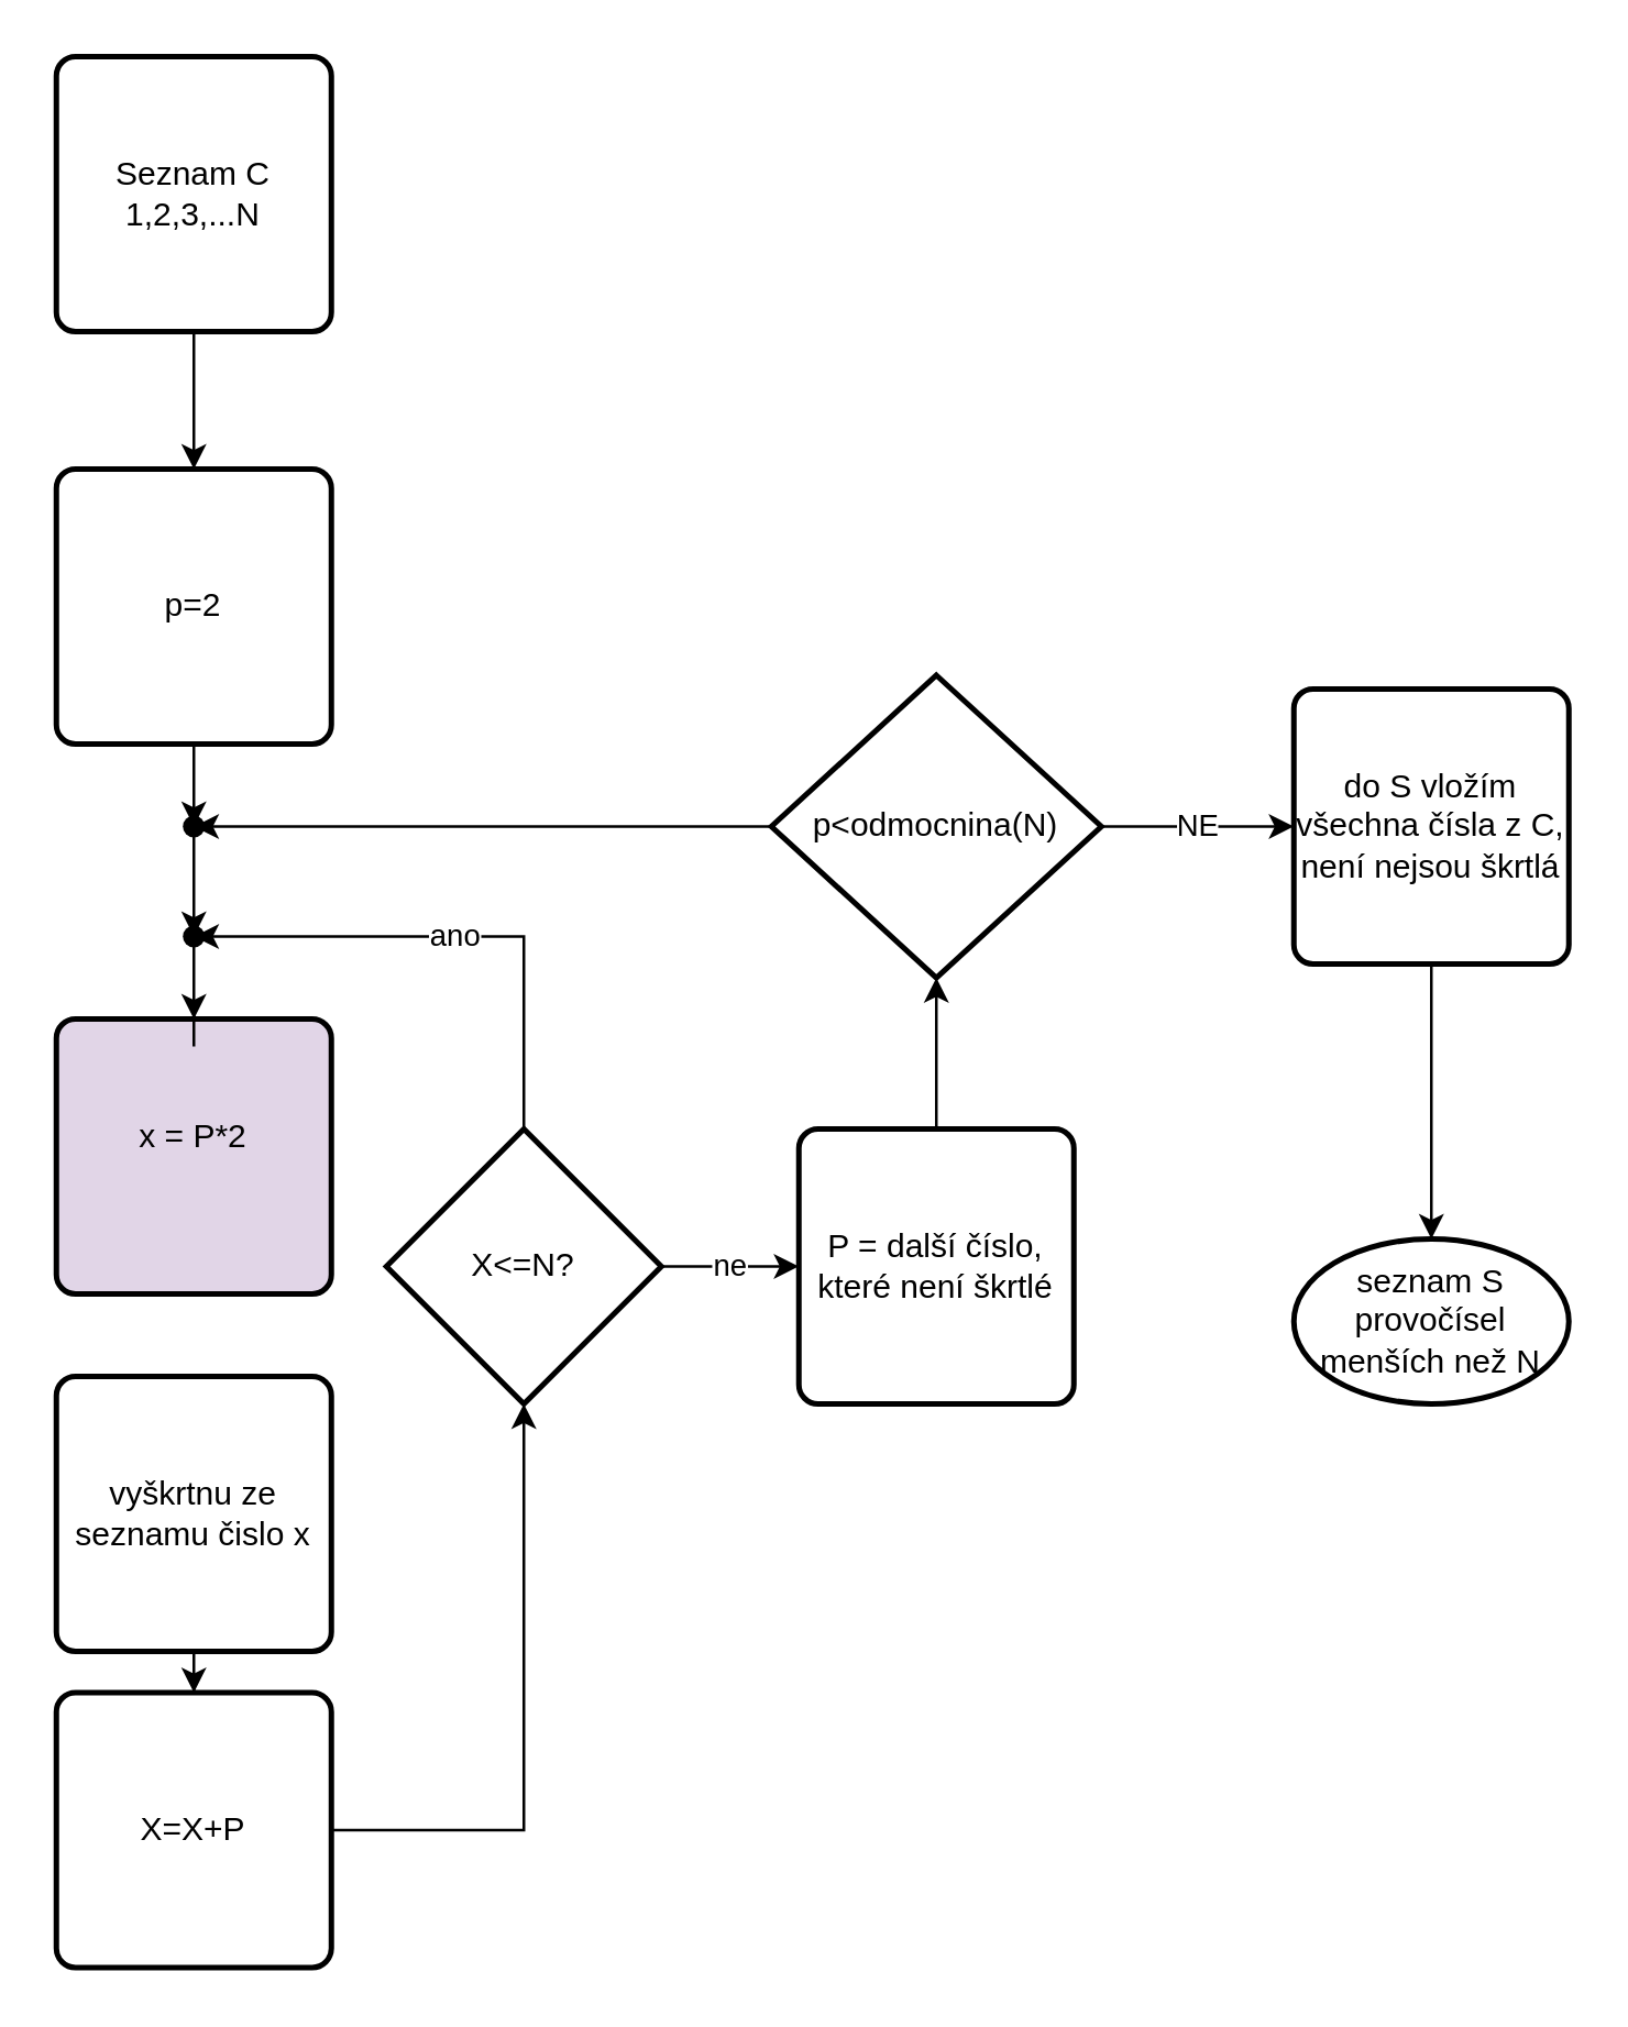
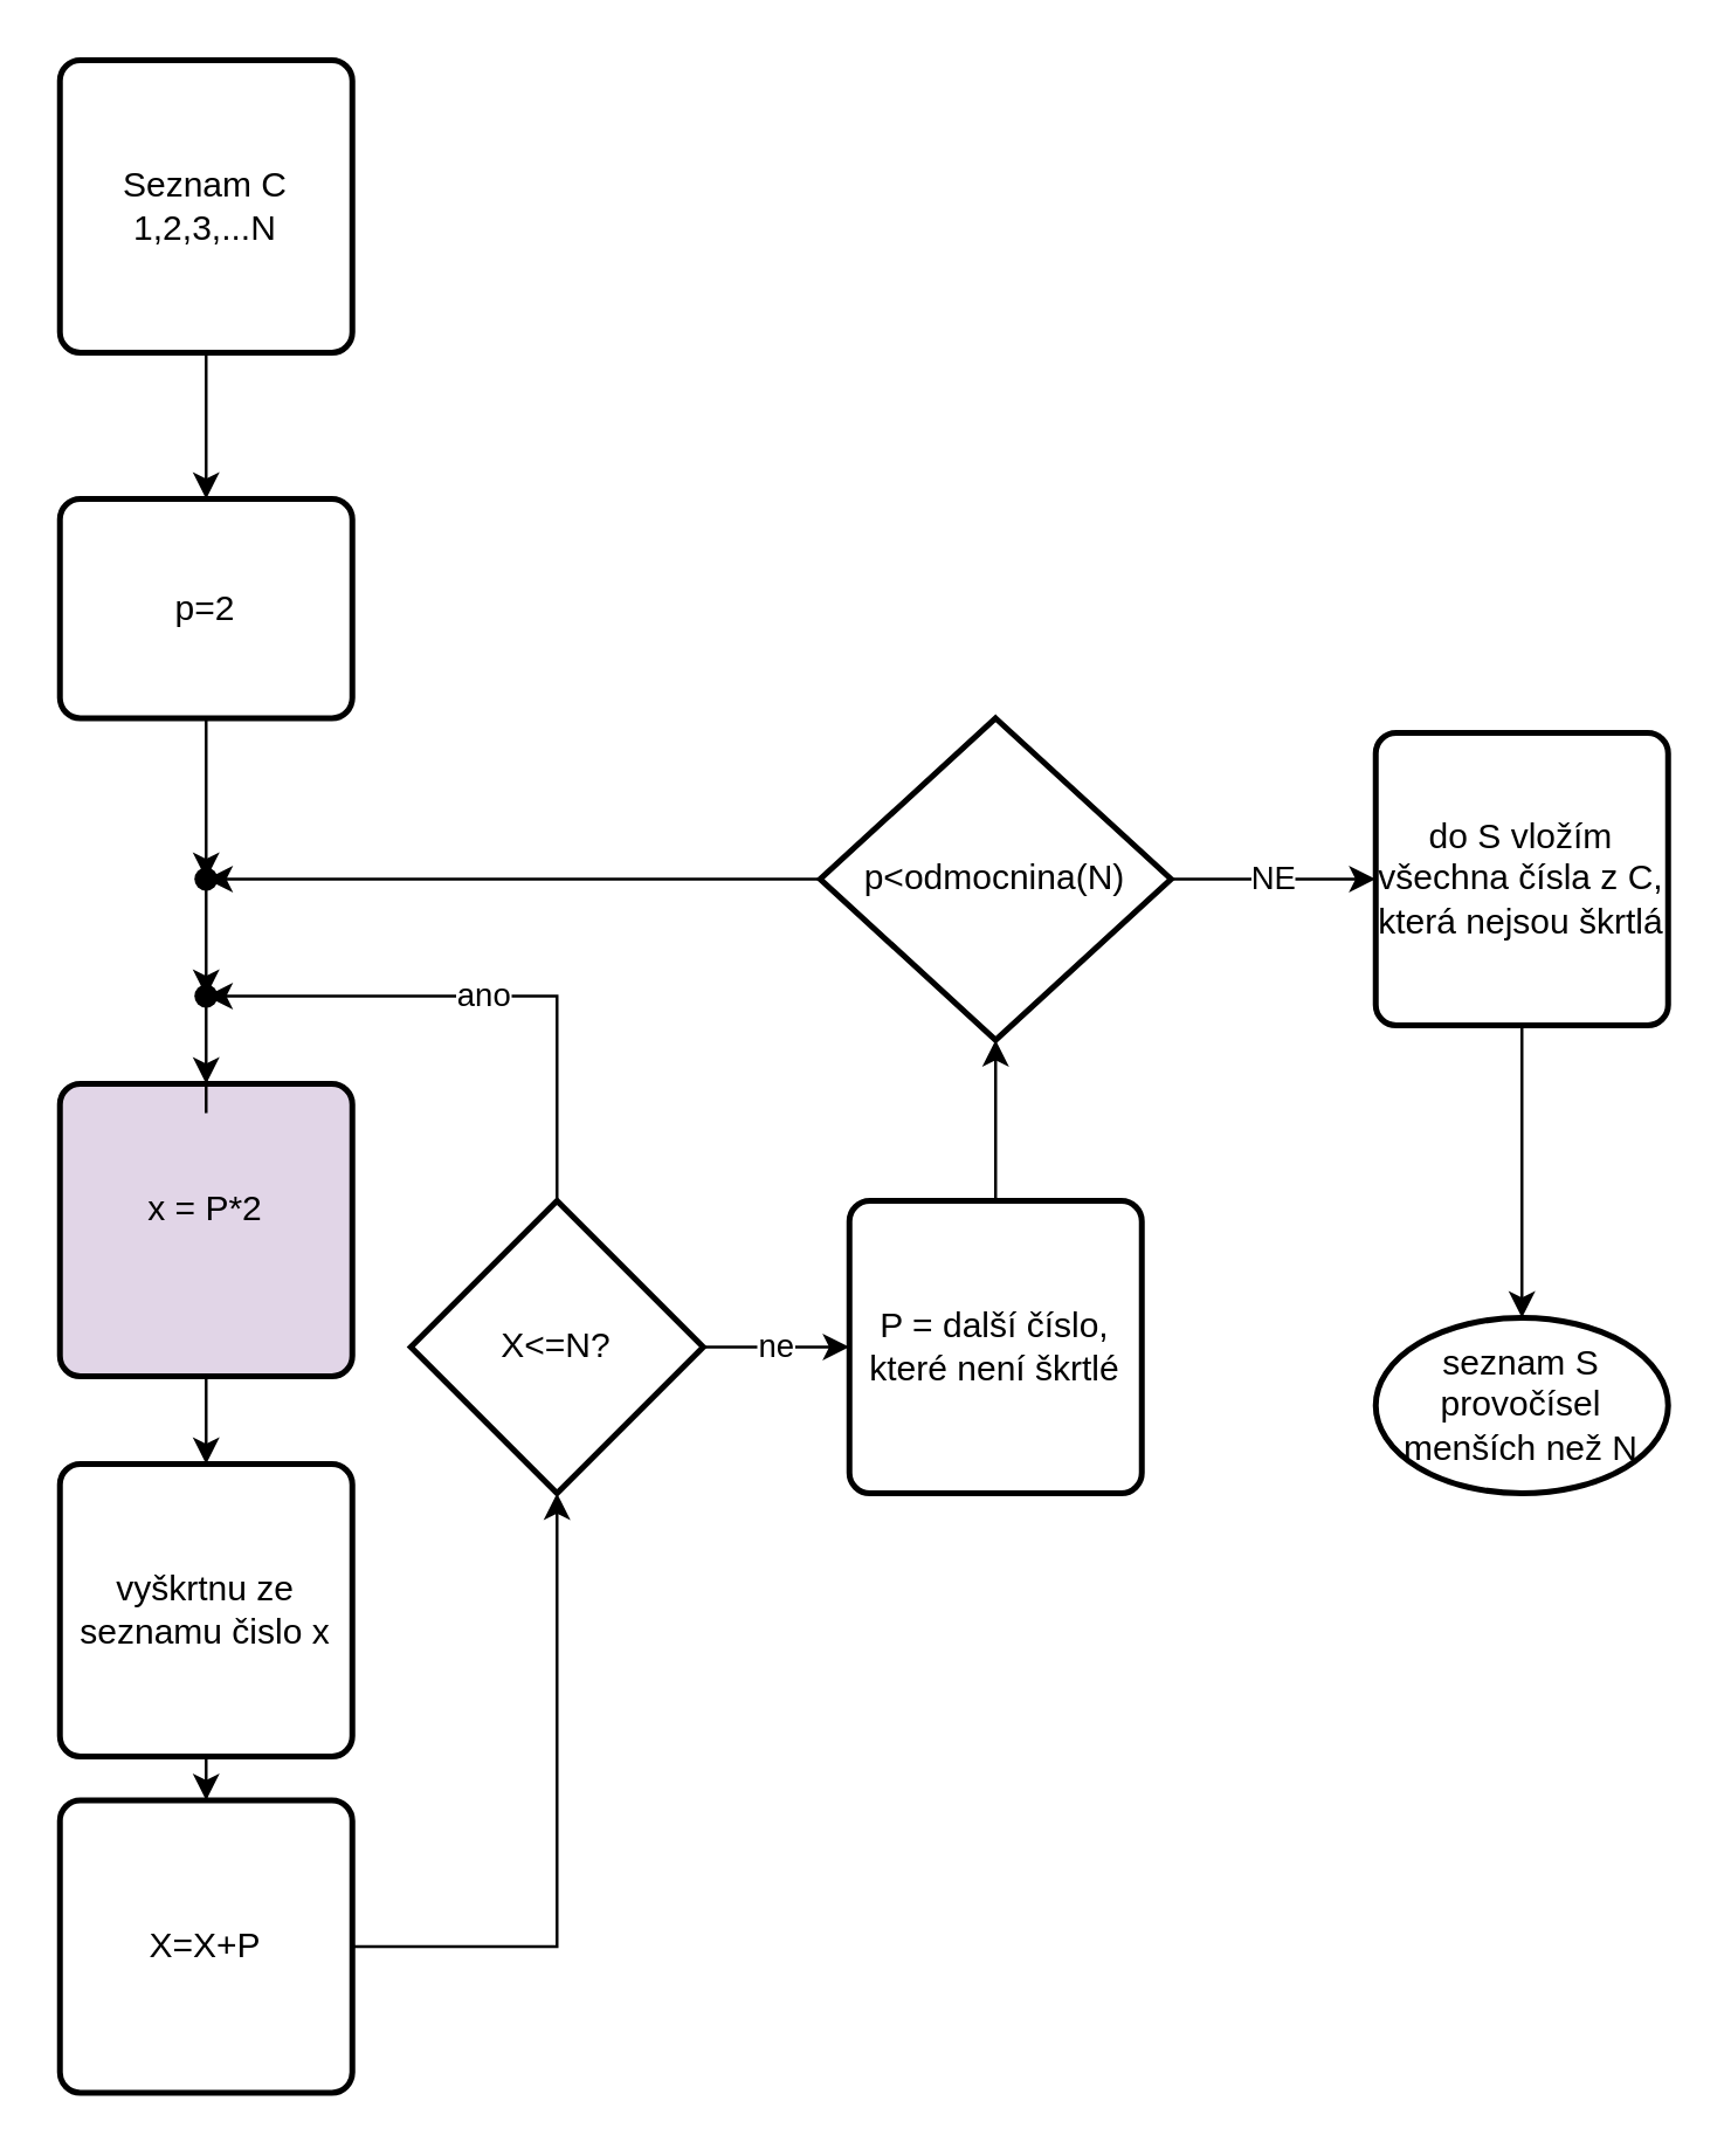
  <mxCell id="0" />
  <mxCell id="1" parent="0" />
  <mxCell id="2" value="seznam S provočísel menších než N" style="strokeWidth=2;html=1;shape=mxgraph.flowchart.start_1;whiteSpace=wrap;" vertex="1" parent="1"><mxGeometry x="470" y="450" width="100" height="60" as="geometry" /></mxCell>
  <mxCell id="3" value="" style="edgeStyle=orthogonalEdgeStyle;rounded=0;orthogonalLoop=1;jettySize=auto;html=1;" edge="1" parent="1" source="4" target="6"><mxGeometry relative="1" as="geometry" /></mxCell>
  <mxCell id="4" value="&lt;div&gt;Seznam C &lt;br&gt;&lt;/div&gt;&lt;div&gt;1,2,3,...N&lt;br&gt;&lt;/div&gt;" style="rounded=1;whiteSpace=wrap;html=1;absoluteArcSize=1;arcSize=14;strokeWidth=2;" vertex="1" parent="1"><mxGeometry x="20" y="20" width="100" height="100" as="geometry" /></mxCell>
  <mxCell id="5" value="" style="edgeStyle=orthogonalEdgeStyle;rounded=0;orthogonalLoop=1;jettySize=auto;html=1;" edge="1" parent="1" source="6" target="26"><mxGeometry relative="1" as="geometry" /></mxCell>
- <mxCell id="6" value="&lt;div&gt;p=2&lt;/div&gt;" style="rounded=1;whiteSpace=wrap;html=1;absoluteArcSize=1;arcSize=14;strokeWidth=2;" vertex="1" parent="1"><mxGeometry x="20" y="170" width="100" height="100" as="geometry" /></mxCell>
+ <mxCell id="6" value="&lt;div&gt;p=2&lt;/div&gt;" style="rounded=1;whiteSpace=wrap;html=1;absoluteArcSize=1;arcSize=14;strokeWidth=2;" vertex="1" parent="1"><mxGeometry x="20" y="170" width="100" height="75" as="geometry" /></mxCell>
  <mxCell id="7" value="" style="edgeStyle=orthogonalEdgeStyle;rounded=0;orthogonalLoop=1;jettySize=auto;html=1;" edge="1" parent="1" source="8" target="10"><mxGeometry relative="1" as="geometry" /></mxCell>
  <mxCell id="8" value="&lt;div&gt;vyškrtnu ze seznamu čislo x&lt;br&gt;&lt;/div&gt;" style="rounded=1;whiteSpace=wrap;html=1;absoluteArcSize=1;arcSize=14;strokeWidth=2;" vertex="1" parent="1"><mxGeometry x="20" y="500" width="100" height="100" as="geometry" /></mxCell>
  <mxCell id="9" value="" style="edgeStyle=orthogonalEdgeStyle;rounded=0;orthogonalLoop=1;jettySize=auto;html=1;entryX=0.5;entryY=1;entryDx=0;entryDy=0;entryPerimeter=0;" edge="1" parent="1" source="10" target="13"><mxGeometry relative="1" as="geometry"><mxPoint x="250" y="940" as="targetPoint" /></mxGeometry></mxCell>
  <mxCell id="10" value="X=X+P" style="rounded=1;whiteSpace=wrap;html=1;absoluteArcSize=1;arcSize=14;strokeWidth=2;" vertex="1" parent="1"><mxGeometry x="20" y="615" width="100" height="100" as="geometry" /></mxCell>
  <mxCell id="11" value="ano" style="edgeStyle=orthogonalEdgeStyle;rounded=0;orthogonalLoop=1;jettySize=auto;html=1;exitX=0.5;exitY=0;exitDx=0;exitDy=0;exitPerimeter=0;" edge="1" parent="1" source="13" target="24"><mxGeometry relative="1" as="geometry"><mxPoint x="240" y="360" as="sourcePoint" /><mxPoint x="260" y="520" as="targetPoint" /><Array as="points"><mxPoint x="190" y="340" /></Array></mxGeometry></mxCell>
  <mxCell id="12" value="ne" style="edgeStyle=orthogonalEdgeStyle;rounded=0;orthogonalLoop=1;jettySize=auto;html=1;" edge="1" parent="1" source="13" target="15"><mxGeometry relative="1" as="geometry" /></mxCell>
  <mxCell id="13" value="X&amp;lt;=N?" style="strokeWidth=2;html=1;shape=mxgraph.flowchart.decision;whiteSpace=wrap;" vertex="1" parent="1"><mxGeometry x="140" y="410" width="100" height="100" as="geometry" /></mxCell>
  <mxCell id="14" value="" style="edgeStyle=orthogonalEdgeStyle;rounded=0;orthogonalLoop=1;jettySize=auto;html=1;entryX=0.5;entryY=1;entryDx=0;entryDy=0;entryPerimeter=0;" edge="1" parent="1" source="15" target="20"><mxGeometry relative="1" as="geometry"><mxPoint x="380" y="350" as="targetPoint" /></mxGeometry></mxCell>
  <mxCell id="15" value="P = další číslo, které není škrtlé" style="rounded=1;whiteSpace=wrap;html=1;absoluteArcSize=1;arcSize=14;strokeWidth=2;" vertex="1" parent="1"><mxGeometry x="290" y="410" width="100" height="100" as="geometry" /></mxCell>
+ <mxCell id="16" value="" style="edgeStyle=orthogonalEdgeStyle;rounded=0;orthogonalLoop=1;jettySize=auto;html=1;" edge="1" parent="1" source="17" target="8"><mxGeometry relative="1" as="geometry" /></mxCell>
  <mxCell id="17" value="&lt;div&gt;x = P*2&lt;/div&gt;&lt;div&gt;&lt;br&gt;&lt;/div&gt;" style="rounded=1;whiteSpace=wrap;html=1;absoluteArcSize=1;arcSize=14;strokeWidth=2;fillColor=#e1d5e7;" vertex="1" parent="1"><mxGeometry x="20" y="370" width="100" height="100" as="geometry" /></mxCell>
  <mxCell id="18" value="NE" style="edgeStyle=orthogonalEdgeStyle;rounded=0;orthogonalLoop=1;jettySize=auto;html=1;entryX=0;entryY=0.5;entryDx=0;entryDy=0;" edge="1" parent="1" source="20" target="22"><mxGeometry relative="1" as="geometry" /></mxCell>
  <mxCell id="19" style="edgeStyle=orthogonalEdgeStyle;rounded=0;orthogonalLoop=1;jettySize=auto;html=1;entryX=0.975;entryY=0.7;entryDx=0;entryDy=0;entryPerimeter=0;" edge="1" parent="1" source="20" target="26"><mxGeometry relative="1" as="geometry" /></mxCell>
  <mxCell id="20" value="p&amp;lt;odmocnina(N)" style="strokeWidth=2;html=1;shape=mxgraph.flowchart.decision;whiteSpace=wrap;" vertex="1" parent="1"><mxGeometry x="280" y="245" width="120" height="110" as="geometry" /></mxCell>
  <mxCell id="21" style="edgeStyle=orthogonalEdgeStyle;rounded=0;orthogonalLoop=1;jettySize=auto;html=1;" edge="1" parent="1" source="22" target="2"><mxGeometry relative="1" as="geometry" /></mxCell>
- <mxCell id="22" value="do S vložím všechna čísla z C, není nejsou škrtlá" style="rounded=1;whiteSpace=wrap;html=1;absoluteArcSize=1;arcSize=14;strokeWidth=2;" vertex="1" parent="1"><mxGeometry x="470" y="250" width="100" height="100" as="geometry" /></mxCell>
+ <mxCell id="22" value="do S vložím všechna čísla z C, která nejsou škrtlá" style="rounded=1;whiteSpace=wrap;html=1;absoluteArcSize=1;arcSize=14;strokeWidth=2;" vertex="1" parent="1"><mxGeometry x="470" y="250" width="100" height="100" as="geometry" /></mxCell>
  <mxCell id="23" value="" style="edgeStyle=orthogonalEdgeStyle;rounded=0;orthogonalLoop=1;jettySize=auto;html=1;" edge="1" parent="1" source="24" target="17"><mxGeometry relative="1" as="geometry" /></mxCell>
  <mxCell id="24" value="" style="shape=waypoint;sketch=0;size=6;pointerEvents=1;points=[];fillColor=default;resizable=0;rotatable=0;perimeter=centerPerimeter;snapToPoint=1;rounded=1;arcSize=14;strokeWidth=2;" vertex="1" parent="1"><mxGeometry x="50" y="320" width="40" height="40" as="geometry" /></mxCell>
  <mxCell id="25" value="" style="edgeStyle=orthogonalEdgeStyle;rounded=0;orthogonalLoop=1;jettySize=auto;html=1;" edge="1" parent="1" source="26" target="24"><mxGeometry relative="1" as="geometry" /></mxCell>
  <mxCell id="26" value="" style="shape=waypoint;sketch=0;size=6;pointerEvents=1;points=[];fillColor=default;resizable=0;rotatable=0;perimeter=centerPerimeter;snapToPoint=1;rounded=1;arcSize=14;strokeWidth=2;" vertex="1" parent="1"><mxGeometry x="50" y="280" width="40" height="40" as="geometry" /></mxCell>
